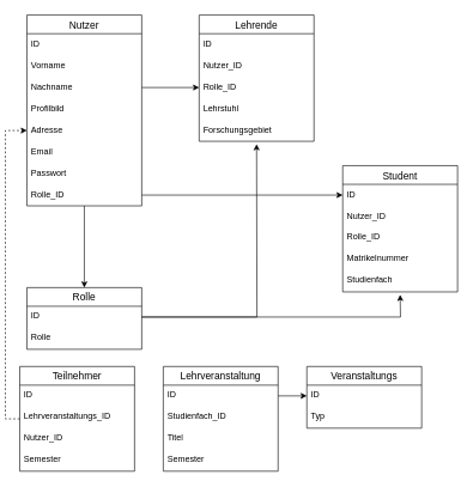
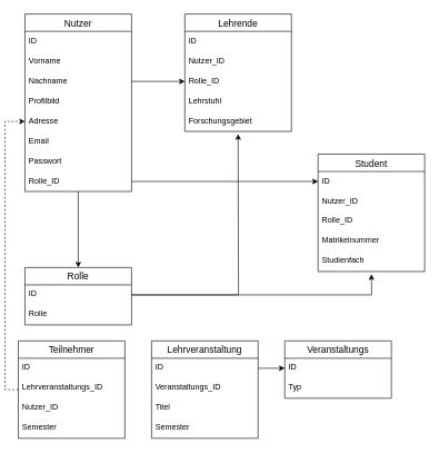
  <mxCell id="0" />
  <mxCell id="1" parent="0" />
  <mxCell id="2" style="edgeStyle=orthogonalEdgeStyle;rounded=0;orthogonalLoop=1;jettySize=auto;html=1;exitX=0.5;exitY=1;exitDx=0;exitDy=0;entryX=0.5;entryY=0;entryDx=0;entryDy=0;" edge="1" parent="1" source="3" target="24"><mxGeometry relative="1" as="geometry" /></mxCell>
  <mxCell id="3" value="Nutzer" style="swimlane;fontStyle=0;childLayout=stackLayout;horizontal=1;startSize=26;horizontalStack=0;resizeParent=1;resizeParentMax=0;resizeLast=0;collapsible=1;marginBottom=0;align=center;fontSize=14;" vertex="1" parent="1"><mxGeometry x="30" y="20" width="160" height="266" as="geometry" /></mxCell>
  <mxCell id="4" value="ID" style="text;strokeColor=none;fillColor=none;spacingLeft=4;spacingRight=4;overflow=hidden;rotatable=0;points=[[0,0.5],[1,0.5]];portConstraint=eastwest;fontSize=12;" vertex="1" parent="3"><mxGeometry y="26" width="160" height="30" as="geometry" /></mxCell>
  <mxCell id="5" value="Vorname" style="text;strokeColor=none;fillColor=none;spacingLeft=4;spacingRight=4;overflow=hidden;rotatable=0;points=[[0,0.5],[1,0.5]];portConstraint=eastwest;fontSize=12;" vertex="1" parent="3"><mxGeometry y="56" width="160" height="30" as="geometry" /></mxCell>
  <mxCell id="6" value="Nachname" style="text;strokeColor=none;fillColor=none;spacingLeft=4;spacingRight=4;overflow=hidden;rotatable=0;points=[[0,0.5],[1,0.5]];portConstraint=eastwest;fontSize=12;" vertex="1" parent="3"><mxGeometry y="86" width="160" height="30" as="geometry" /></mxCell>
  <mxCell id="7" value="Profilbild" style="text;strokeColor=none;fillColor=none;spacingLeft=4;spacingRight=4;overflow=hidden;rotatable=0;points=[[0,0.5],[1,0.5]];portConstraint=eastwest;fontSize=12;" vertex="1" parent="3"><mxGeometry y="116" width="160" height="30" as="geometry" /></mxCell>
  <mxCell id="8" value="Adresse" style="text;strokeColor=none;fillColor=none;spacingLeft=4;spacingRight=4;overflow=hidden;rotatable=0;points=[[0,0.5],[1,0.5]];portConstraint=eastwest;fontSize=12;" vertex="1" parent="3"><mxGeometry y="146" width="160" height="30" as="geometry" /></mxCell>
  <mxCell id="9" value="Email" style="text;strokeColor=none;fillColor=none;spacingLeft=4;spacingRight=4;overflow=hidden;rotatable=0;points=[[0,0.5],[1,0.5]];portConstraint=eastwest;fontSize=12;" vertex="1" parent="3"><mxGeometry y="176" width="160" height="30" as="geometry" /></mxCell>
  <mxCell id="10" value="Passwort" style="text;strokeColor=none;fillColor=none;spacingLeft=4;spacingRight=4;overflow=hidden;rotatable=0;points=[[0,0.5],[1,0.5]];portConstraint=eastwest;fontSize=12;" vertex="1" parent="3"><mxGeometry y="206" width="160" height="30" as="geometry" /></mxCell>
  <mxCell id="11" value="Rolle_ID" style="text;strokeColor=none;fillColor=none;spacingLeft=4;spacingRight=4;overflow=hidden;rotatable=0;points=[[0,0.5],[1,0.5]];portConstraint=eastwest;fontSize=12;" vertex="1" parent="3"><mxGeometry y="236" width="160" height="30" as="geometry" /></mxCell>
  <mxCell id="12" value="Lehrende" style="swimlane;fontStyle=0;childLayout=stackLayout;horizontal=1;startSize=26;horizontalStack=0;resizeParent=1;resizeParentMax=0;resizeLast=0;collapsible=1;marginBottom=0;align=center;fontSize=14;" vertex="1" parent="1"><mxGeometry x="270" y="20" width="160" height="176" as="geometry" /></mxCell>
  <mxCell id="13" value="ID" style="text;strokeColor=none;fillColor=none;spacingLeft=4;spacingRight=4;overflow=hidden;rotatable=0;points=[[0,0.5],[1,0.5]];portConstraint=eastwest;fontSize=12;" vertex="1" parent="12"><mxGeometry y="26" width="160" height="30" as="geometry" /></mxCell>
  <mxCell id="14" value="Nutzer_ID" style="text;strokeColor=none;fillColor=none;spacingLeft=4;spacingRight=4;overflow=hidden;rotatable=0;points=[[0,0.5],[1,0.5]];portConstraint=eastwest;fontSize=12;" vertex="1" parent="12"><mxGeometry y="56" width="160" height="30" as="geometry" /></mxCell>
  <mxCell id="15" value="Rolle_ID" style="text;strokeColor=none;fillColor=none;spacingLeft=4;spacingRight=4;overflow=hidden;rotatable=0;points=[[0,0.5],[1,0.5]];portConstraint=eastwest;fontSize=12;" vertex="1" parent="12"><mxGeometry y="86" width="160" height="30" as="geometry" /></mxCell>
  <mxCell id="16" value="Lehrstuhl" style="text;strokeColor=none;fillColor=none;spacingLeft=4;spacingRight=4;overflow=hidden;rotatable=0;points=[[0,0.5],[1,0.5]];portConstraint=eastwest;fontSize=12;" vertex="1" parent="12"><mxGeometry y="116" width="160" height="30" as="geometry" /></mxCell>
  <mxCell id="17" value="Forschungsgebiet" style="text;strokeColor=none;fillColor=none;spacingLeft=4;spacingRight=4;overflow=hidden;rotatable=0;points=[[0,0.5],[1,0.5]];portConstraint=eastwest;fontSize=12;" vertex="1" parent="12"><mxGeometry y="146" width="160" height="30" as="geometry" /></mxCell>
  <mxCell id="18" value="Student" style="swimlane;fontStyle=0;childLayout=stackLayout;horizontal=1;startSize=26;horizontalStack=0;resizeParent=1;resizeParentMax=0;resizeLast=0;collapsible=1;marginBottom=0;align=center;fontSize=14;" vertex="1" parent="1"><mxGeometry x="470" y="230" width="160" height="176" as="geometry" /></mxCell>
  <mxCell id="19" value="ID" style="text;strokeColor=none;fillColor=none;spacingLeft=4;spacingRight=4;overflow=hidden;rotatable=0;points=[[0,0.5],[1,0.5]];portConstraint=eastwest;fontSize=12;" vertex="1" parent="18"><mxGeometry y="26" width="160" height="30" as="geometry" /></mxCell>
  <mxCell id="20" value="Nutzer_ID" style="text;strokeColor=none;fillColor=none;spacingLeft=4;spacingRight=4;overflow=hidden;rotatable=0;points=[[0,0.5],[1,0.5]];portConstraint=eastwest;fontSize=12;" vertex="1" parent="18"><mxGeometry y="56" width="160" height="30" as="geometry" /></mxCell>
  <mxCell id="21" value="Rolle_ID" style="text;strokeColor=none;fillColor=none;spacingLeft=4;spacingRight=4;overflow=hidden;rotatable=0;points=[[0,0.5],[1,0.5]];portConstraint=eastwest;fontSize=12;" vertex="1" parent="18"><mxGeometry y="86" width="160" height="30" as="geometry" /></mxCell>
  <mxCell id="22" value="Matrikelnummer" style="text;strokeColor=none;fillColor=none;spacingLeft=4;spacingRight=4;overflow=hidden;rotatable=0;points=[[0,0.5],[1,0.5]];portConstraint=eastwest;fontSize=12;" vertex="1" parent="18"><mxGeometry y="116" width="160" height="30" as="geometry" /></mxCell>
  <mxCell id="23" value="Studienfach" style="text;strokeColor=none;fillColor=none;spacingLeft=4;spacingRight=4;overflow=hidden;rotatable=0;points=[[0,0.5],[1,0.5]];portConstraint=eastwest;fontSize=12;" vertex="1" parent="18"><mxGeometry y="146" width="160" height="30" as="geometry" /></mxCell>
  <mxCell id="24" value="Rolle" style="swimlane;fontStyle=0;childLayout=stackLayout;horizontal=1;startSize=26;horizontalStack=0;resizeParent=1;resizeParentMax=0;resizeLast=0;collapsible=1;marginBottom=0;align=center;fontSize=14;" vertex="1" parent="1"><mxGeometry x="30" y="400" width="160" height="86" as="geometry" /></mxCell>
  <mxCell id="25" value="ID" style="text;strokeColor=none;fillColor=none;spacingLeft=4;spacingRight=4;overflow=hidden;rotatable=0;points=[[0,0.5],[1,0.5]];portConstraint=eastwest;fontSize=12;" vertex="1" parent="24"><mxGeometry y="26" width="160" height="30" as="geometry" /></mxCell>
  <mxCell id="26" value="Rolle" style="text;strokeColor=none;fillColor=none;spacingLeft=4;spacingRight=4;overflow=hidden;rotatable=0;points=[[0,0.5],[1,0.5]];portConstraint=eastwest;fontSize=12;" vertex="1" parent="24"><mxGeometry y="56" width="160" height="30" as="geometry" /></mxCell>
  <mxCell id="27" style="edgeStyle=orthogonalEdgeStyle;rounded=0;orthogonalLoop=1;jettySize=auto;html=1;exitX=1;exitY=0.5;exitDx=0;exitDy=0;" edge="1" parent="1" source="25"><mxGeometry relative="1" as="geometry"><mxPoint x="350" y="200" as="targetPoint" /></mxGeometry></mxCell>
  <mxCell id="28" style="edgeStyle=orthogonalEdgeStyle;rounded=0;orthogonalLoop=1;jettySize=auto;html=1;exitX=1;exitY=0.5;exitDx=0;exitDy=0;entryX=0;entryY=0.5;entryDx=0;entryDy=0;" edge="1" parent="1" source="6" target="15"><mxGeometry relative="1" as="geometry" /></mxCell>
  <mxCell id="29" style="edgeStyle=orthogonalEdgeStyle;rounded=0;orthogonalLoop=1;jettySize=auto;html=1;exitX=1;exitY=0.5;exitDx=0;exitDy=0;entryX=0;entryY=0.5;entryDx=0;entryDy=0;" edge="1" parent="1" source="11" target="19"><mxGeometry relative="1" as="geometry" /></mxCell>
  <mxCell id="30" style="edgeStyle=orthogonalEdgeStyle;rounded=0;orthogonalLoop=1;jettySize=auto;html=1;exitX=1;exitY=0.5;exitDx=0;exitDy=0;" edge="1" parent="1" source="25"><mxGeometry relative="1" as="geometry"><mxPoint x="550" y="410" as="targetPoint" /></mxGeometry></mxCell>
  <mxCell id="31" value="Lehrveranstaltung" style="swimlane;fontStyle=0;childLayout=stackLayout;horizontal=1;startSize=26;horizontalStack=0;resizeParent=1;resizeParentMax=0;resizeLast=0;collapsible=1;marginBottom=0;align=center;fontSize=14;" vertex="1" parent="1"><mxGeometry x="220" y="510" width="160" height="146" as="geometry" /></mxCell>
  <mxCell id="32" value="ID" style="text;strokeColor=none;fillColor=none;spacingLeft=4;spacingRight=4;overflow=hidden;rotatable=0;points=[[0,0.5],[1,0.5]];portConstraint=eastwest;fontSize=12;" vertex="1" parent="31"><mxGeometry y="26" width="160" height="30" as="geometry" /></mxCell>
- <mxCell id="33" value="Studienfach_ID" style="text;strokeColor=none;fillColor=none;spacingLeft=4;spacingRight=4;overflow=hidden;rotatable=0;points=[[0,0.5],[1,0.5]];portConstraint=eastwest;fontSize=12;" vertex="1" parent="31"><mxGeometry y="56" width="160" height="30" as="geometry" /></mxCell>
+ <mxCell id="33" value="Veranstaltungs_ID" style="text;strokeColor=none;fillColor=none;spacingLeft=4;spacingRight=4;overflow=hidden;rotatable=0;points=[[0,0.5],[1,0.5]];portConstraint=eastwest;fontSize=12;" vertex="1" parent="31"><mxGeometry y="56" width="160" height="30" as="geometry" /></mxCell>
  <mxCell id="34" value="Titel" style="text;strokeColor=none;fillColor=none;spacingLeft=4;spacingRight=4;overflow=hidden;rotatable=0;points=[[0,0.5],[1,0.5]];portConstraint=eastwest;fontSize=12;" vertex="1" parent="31"><mxGeometry y="86" width="160" height="30" as="geometry" /></mxCell>
  <mxCell id="35" value="Semester" style="text;strokeColor=none;fillColor=none;spacingLeft=4;spacingRight=4;overflow=hidden;rotatable=0;points=[[0,0.5],[1,0.5]];portConstraint=eastwest;fontSize=12;" vertex="1" parent="31"><mxGeometry y="116" width="160" height="30" as="geometry" /></mxCell>
  <mxCell id="36" value="Veranstaltungs" style="swimlane;fontStyle=0;childLayout=stackLayout;horizontal=1;startSize=26;horizontalStack=0;resizeParent=1;resizeParentMax=0;resizeLast=0;collapsible=1;marginBottom=0;align=center;fontSize=14;" vertex="1" parent="1"><mxGeometry x="420" y="510" width="160" height="86" as="geometry" /></mxCell>
  <mxCell id="37" value="ID" style="text;strokeColor=none;fillColor=none;spacingLeft=4;spacingRight=4;overflow=hidden;rotatable=0;points=[[0,0.5],[1,0.5]];portConstraint=eastwest;fontSize=12;" vertex="1" parent="36"><mxGeometry y="26" width="160" height="30" as="geometry" /></mxCell>
  <mxCell id="38" value="Typ" style="text;strokeColor=none;fillColor=none;spacingLeft=4;spacingRight=4;overflow=hidden;rotatable=0;points=[[0,0.5],[1,0.5]];portConstraint=eastwest;fontSize=12;" vertex="1" parent="36"><mxGeometry y="56" width="160" height="30" as="geometry" /></mxCell>
  <mxCell id="39" style="edgeStyle=orthogonalEdgeStyle;rounded=0;orthogonalLoop=1;jettySize=auto;html=1;exitX=0;exitY=0.5;exitDx=0;exitDy=0;entryX=0;entryY=0.5;entryDx=0;entryDy=0;dashed=1;" edge="1" parent="1" source="40" target="8"><mxGeometry relative="1" as="geometry" /></mxCell>
  <mxCell id="40" value="Teilnehmer" style="swimlane;fontStyle=0;childLayout=stackLayout;horizontal=1;startSize=26;horizontalStack=0;resizeParent=1;resizeParentMax=0;resizeLast=0;collapsible=1;marginBottom=0;align=center;fontSize=14;" vertex="1" parent="1"><mxGeometry x="20" y="510" width="160" height="146" as="geometry" /></mxCell>
  <mxCell id="41" value="ID" style="text;strokeColor=none;fillColor=none;spacingLeft=4;spacingRight=4;overflow=hidden;rotatable=0;points=[[0,0.5],[1,0.5]];portConstraint=eastwest;fontSize=12;" vertex="1" parent="40"><mxGeometry y="26" width="160" height="30" as="geometry" /></mxCell>
  <mxCell id="42" value="Lehrveranstaltungs_ID" style="text;strokeColor=none;fillColor=none;spacingLeft=4;spacingRight=4;overflow=hidden;rotatable=0;points=[[0,0.5],[1,0.5]];portConstraint=eastwest;fontSize=12;" vertex="1" parent="40"><mxGeometry y="56" width="160" height="30" as="geometry" /></mxCell>
  <mxCell id="43" value="Nutzer_ID" style="text;strokeColor=none;fillColor=none;spacingLeft=4;spacingRight=4;overflow=hidden;rotatable=0;points=[[0,0.5],[1,0.5]];portConstraint=eastwest;fontSize=12;" vertex="1" parent="40"><mxGeometry y="86" width="160" height="30" as="geometry" /></mxCell>
  <mxCell id="44" value="Semester" style="text;strokeColor=none;fillColor=none;spacingLeft=4;spacingRight=4;overflow=hidden;rotatable=0;points=[[0,0.5],[1,0.5]];portConstraint=eastwest;fontSize=12;" vertex="1" parent="40"><mxGeometry y="116" width="160" height="30" as="geometry" /></mxCell>
  <mxCell id="45" style="edgeStyle=orthogonalEdgeStyle;rounded=0;orthogonalLoop=1;jettySize=auto;html=1;exitX=1;exitY=0.5;exitDx=0;exitDy=0;entryX=0;entryY=0.5;entryDx=0;entryDy=0;" edge="1" parent="1" source="32" target="37"><mxGeometry relative="1" as="geometry" /></mxCell>
